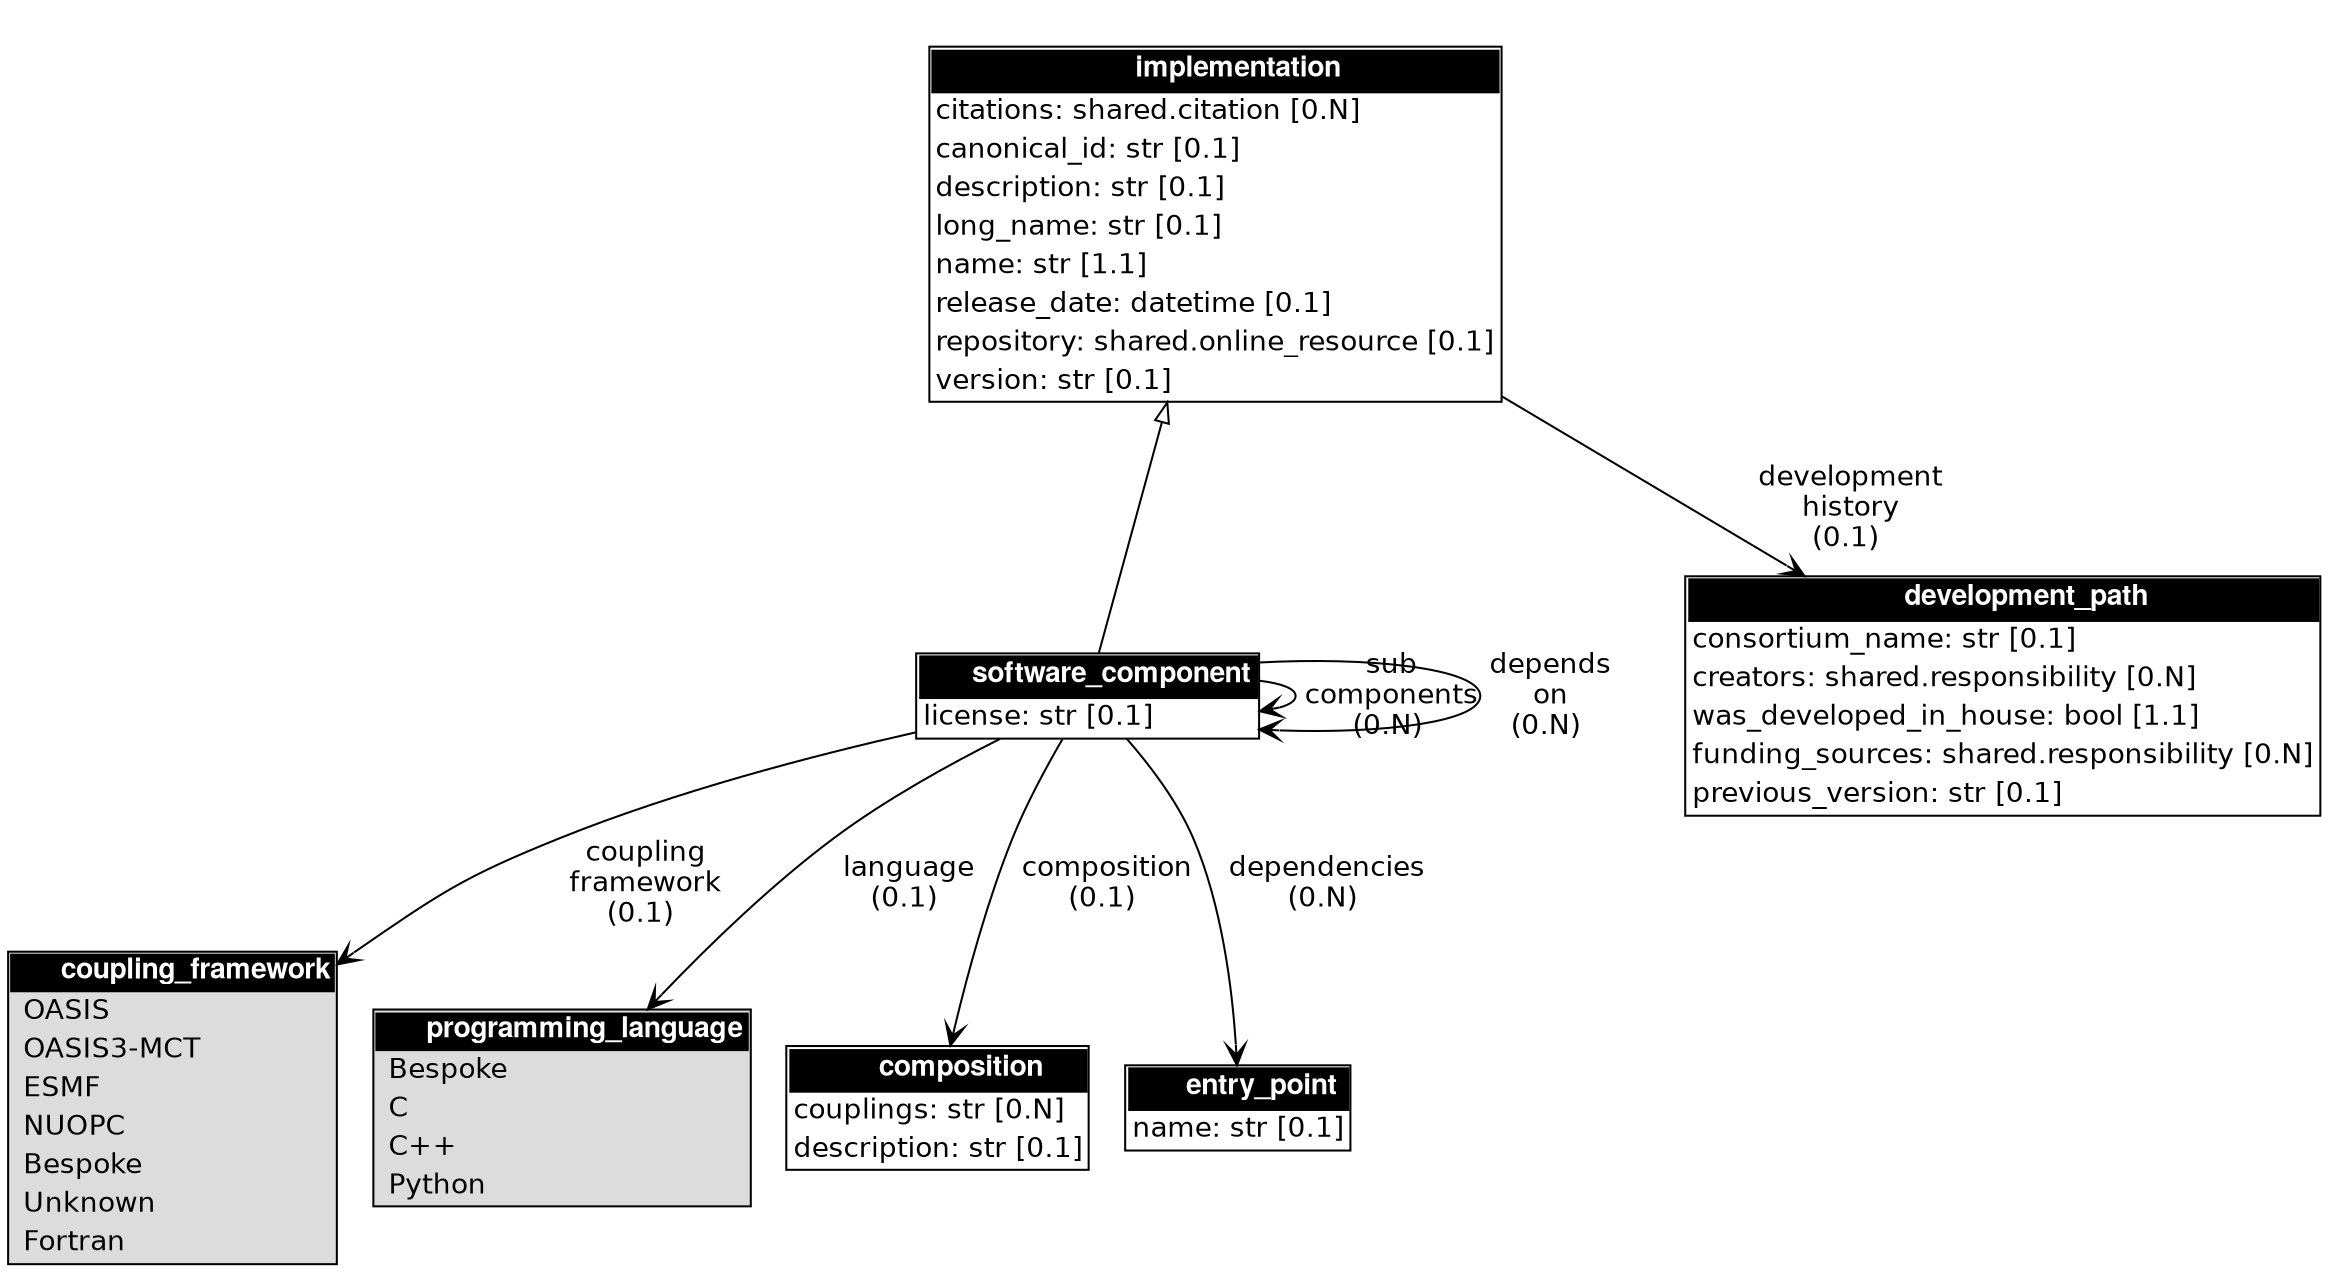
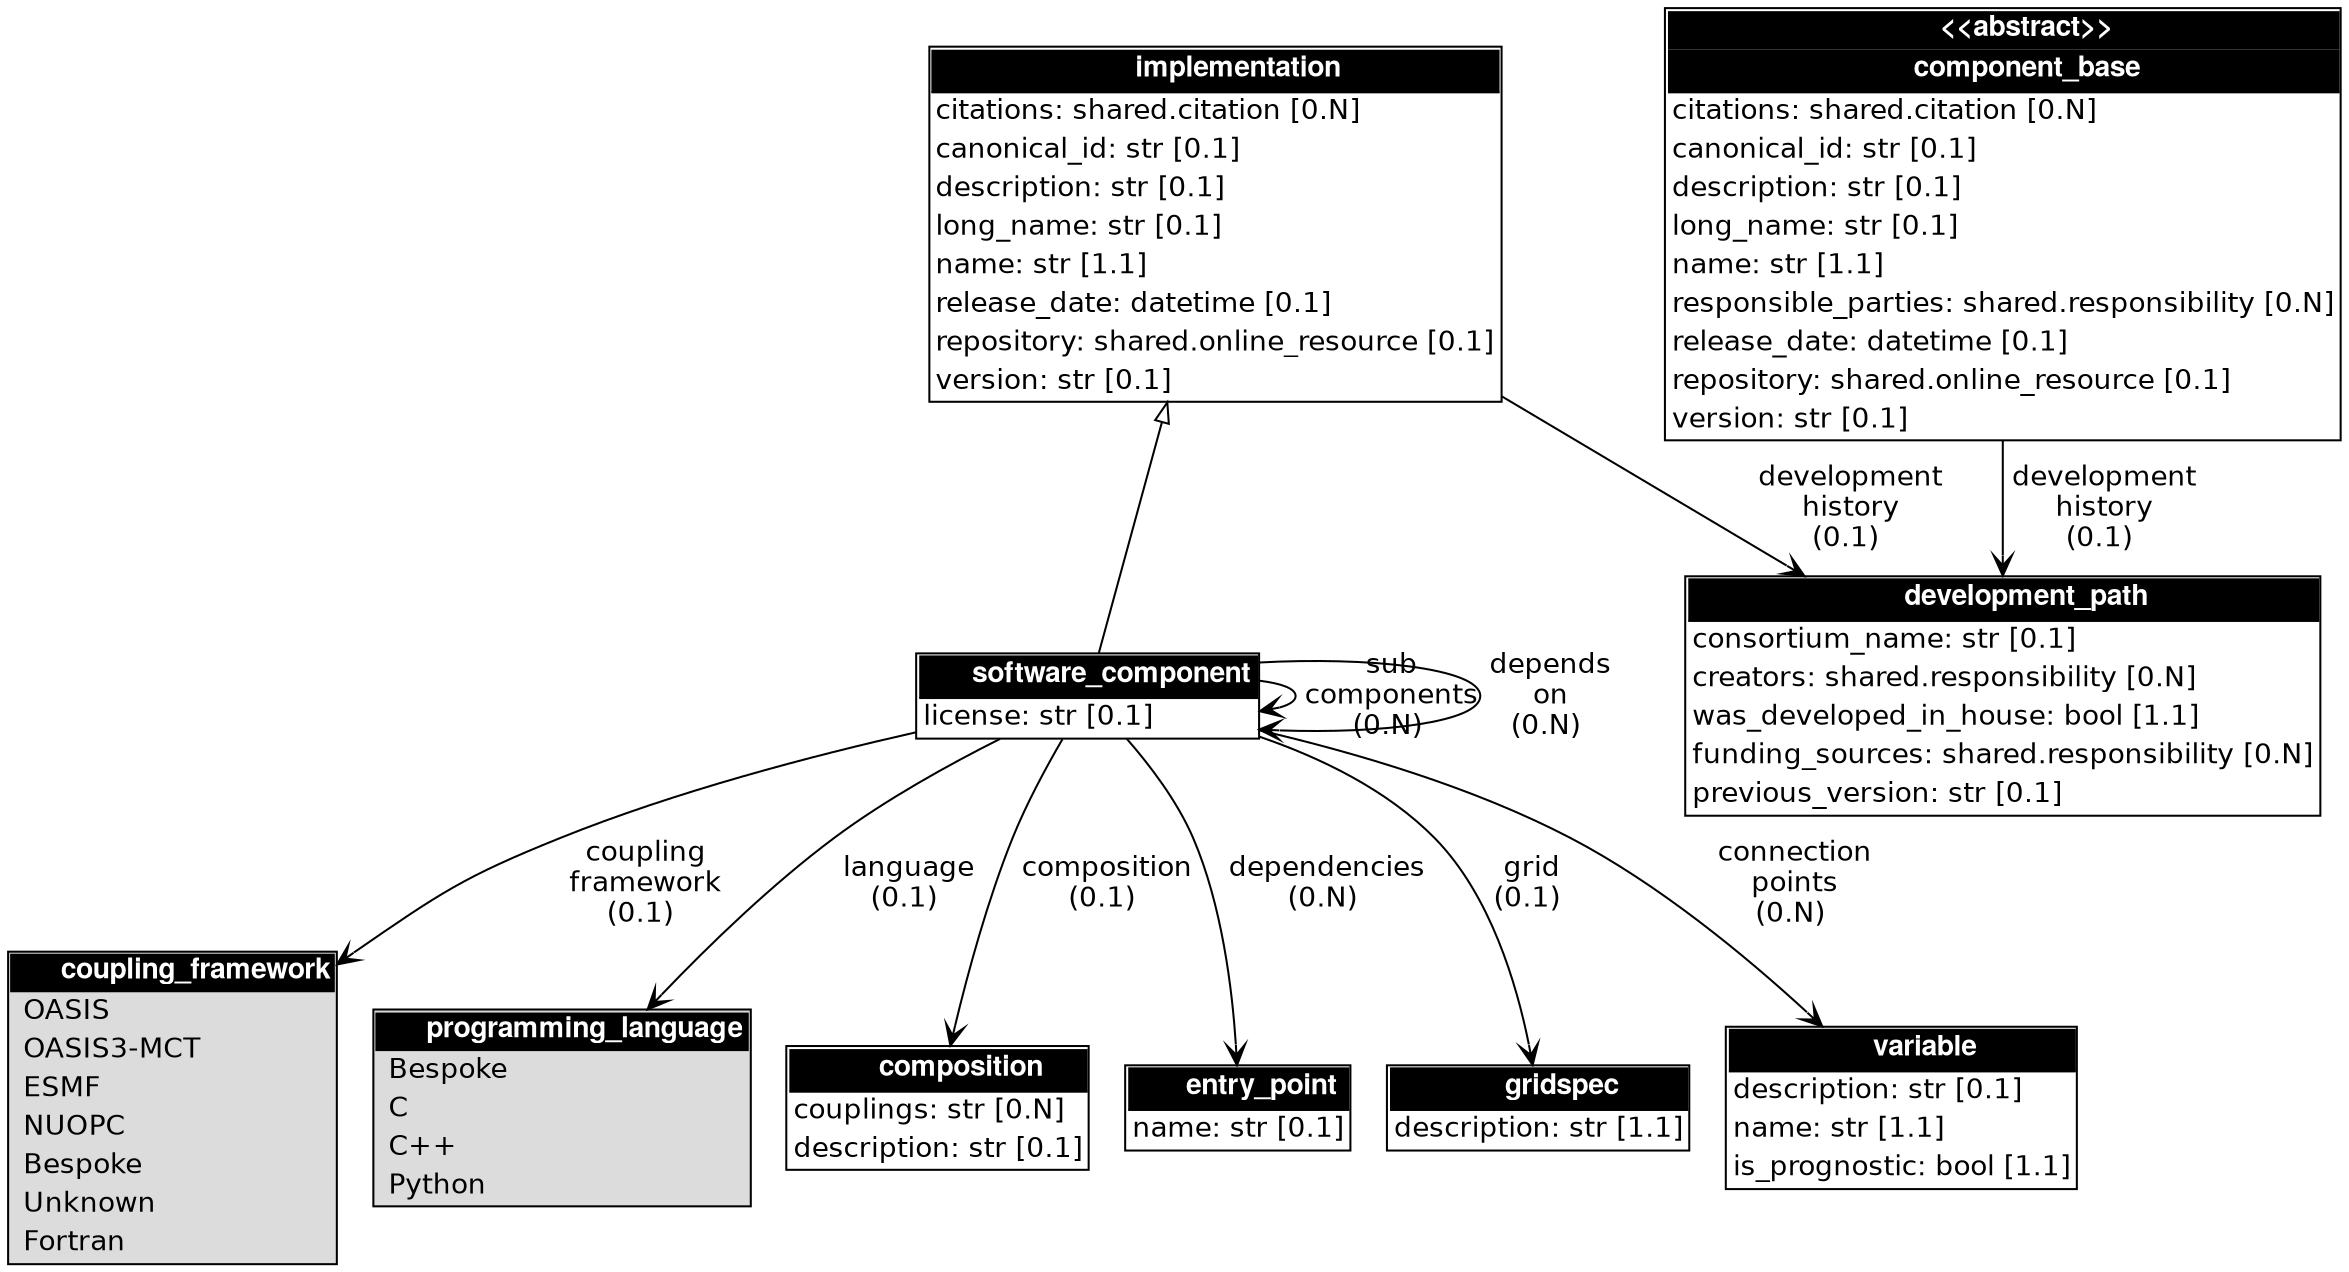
  digraph {
    fontname="DejaVu Sans"
    fontsize=8
    ranksep=0.3
    splines=True
    node [fontname="DejaVu Sans" shape=plain]
    edge [arrowhead=vee fontname="DejaVu Sans" headport=c labelangle=30.0 labeldistance=2.2 labelfloat=False tailport=c]
    n1 [label=<<TABLE BGCOLOR="gainsboro" BORDER="1" CELLBORDER="0" CELLSPACING="0">     <TR><TD ALIGN="CENTER" BGCOLOR="black" >     <FONT FACE="Helvetica Bold" COLOR="white">coupling_framework</FONT></TD></TR>               <TR><TD ALIGN="left" CELLPADDING="2" BORDER="0"> OASIS</TD></TR>       <TR><TD ALIGN="left" CELLPADDING="2" BORDER="0"> OASIS3-MCT</TD></TR>       <TR><TD ALIGN="left" CELLPADDING="2" BORDER="0"> ESMF</TD></TR>       <TR><TD ALIGN="left" CELLPADDING="2" BORDER="0"> NUOPC</TD></TR>       <TR><TD ALIGN="left" CELLPADDING="2" BORDER="0"> Bespoke</TD></TR>       <TR><TD ALIGN="left" CELLPADDING="2" BORDER="0"> Unknown</TD></TR>       <TR><TD ALIGN="left" CELLPADDING="2" BORDER="0"> Fortran</TD></TR>       </TABLE>>]
    n2 [label=<<TABLE BGCOLOR="gainsboro" BORDER="1" CELLBORDER="0" CELLSPACING="0">     <TR><TD ALIGN="CENTER" BGCOLOR="black" >     <FONT FACE="Helvetica Bold" COLOR="white">programming_language</FONT></TD></TR>               <TR><TD ALIGN="left" CELLPADDING="2" BORDER="0"> Bespoke</TD></TR>       <TR><TD ALIGN="left" CELLPADDING="2" BORDER="0"> C</TD></TR>       <TR><TD ALIGN="left" CELLPADDING="2" BORDER="0"> C++</TD></TR>       <TR><TD ALIGN="left" CELLPADDING="2" BORDER="0"> Python</TD></TR>       </TABLE>>]
+   n3 [label=<<TABLE BGCOLOR="white" BORDER="1" CELLBORDER="0" CELLSPACING="0">           <TR><TD ALIGN="CENTER" BGCOLOR="black">     <FONT FACE="Helvetica Bold" COLOR="white">&lt;&lt;abstract&gt;&gt;</FONT></TD></TR>     <TR><TD ALIGN="CENTER" BORDER="1" SIDES="B" BGCOLOR="black">     <FONT FACE="Helvetica Bold" COLOR="white">component_base</FONT></TD></TR>               <TR><TD ALIGN="LEFT" CELLPADDING="2">citations: shared.citation &#91;0.N&#93;</TD></TR><TR><TD ALIGN="LEFT" CELLPADDING="2">canonical_id: str &#91;0.1&#93;</TD></TR><TR><TD ALIGN="LEFT" CELLPADDING="2">description: str &#91;0.1&#93;</TD></TR><TR><TD ALIGN="LEFT" CELLPADDING="2">long_name: str &#91;0.1&#93;</TD></TR><TR><TD ALIGN="LEFT" CELLPADDING="2">name: str &#91;1.1&#93;</TD></TR><TR><TD ALIGN="LEFT" CELLPADDING="2">responsible_parties: shared.responsibility &#91;0.N&#93;</TD></TR><TR><TD ALIGN="LEFT" CELLPADDING="2">release_date: datetime &#91;0.1&#93;</TD></TR><TR><TD ALIGN="LEFT" CELLPADDING="2">repository: shared.online_resource &#91;0.1&#93;</TD></TR><TR><TD ALIGN="LEFT" CELLPADDING="2">version: str &#91;0.1&#93;</TD></TR>           </TABLE>>]
    n4 [label=<<TABLE BGCOLOR="white" BORDER="1" CELLBORDER="0" CELLSPACING="0">               <TR><TD ALIGN="CENTER" BORDER="1" SIDES="B" BGCOLOR="black">     <FONT FACE="Helvetica Bold" COLOR="white">development_path</FONT></TD></TR>               <TR><TD ALIGN="LEFT" CELLPADDING="2">consortium_name: str &#91;0.1&#93;</TD></TR><TR><TD ALIGN="LEFT" CELLPADDING="2">creators: shared.responsibility &#91;0.N&#93;</TD></TR><TR><TD ALIGN="LEFT" CELLPADDING="2">was_developed_in_house: bool &#91;1.1&#93;</TD></TR><TR><TD ALIGN="LEFT" CELLPADDING="2">funding_sources: shared.responsibility &#91;0.N&#93;</TD></TR><TR><TD ALIGN="LEFT" CELLPADDING="2">previous_version: str &#91;0.1&#93;</TD></TR>           </TABLE>>]
    n5 [label=<<TABLE BGCOLOR="white" BORDER="1" CELLBORDER="0" CELLSPACING="0">               <TR><TD ALIGN="CENTER" BORDER="1" SIDES="B" BGCOLOR="black">     <FONT FACE="Helvetica Bold" COLOR="white">software_component</FONT></TD></TR>               <TR><TD ALIGN="LEFT" CELLPADDING="2">license: str &#91;0.1&#93;</TD></TR>           </TABLE>>]
    n6 [label=<<TABLE BGCOLOR="white" BORDER="1" CELLBORDER="0" CELLSPACING="0">               <TR><TD ALIGN="CENTER" BORDER="1" SIDES="B" BGCOLOR="black">     <FONT FACE="Helvetica Bold" COLOR="white">composition</FONT></TD></TR>               <TR><TD ALIGN="LEFT" CELLPADDING="2">couplings: str &#91;0.N&#93;</TD></TR><TR><TD ALIGN="LEFT" CELLPADDING="2">description: str &#91;0.1&#93;</TD></TR>           </TABLE>>]
    n7 [label=<<TABLE BGCOLOR="white" BORDER="1" CELLBORDER="0" CELLSPACING="0">               <TR><TD ALIGN="CENTER" BORDER="1" SIDES="B" BGCOLOR="black">     <FONT FACE="Helvetica Bold" COLOR="white">entry_point</FONT></TD></TR>               <TR><TD ALIGN="LEFT" CELLPADDING="2">name: str &#91;0.1&#93;</TD></TR>           </TABLE>>]
+   n8 [label=<<TABLE BGCOLOR="white" BORDER="1" CELLBORDER="0" CELLSPACING="0">               <TR><TD ALIGN="CENTER" BORDER="1" SIDES="B" BGCOLOR="black">     <FONT FACE="Helvetica Bold" COLOR="white">gridspec</FONT></TD></TR>               <TR><TD ALIGN="LEFT" CELLPADDING="2">description: str &#91;1.1&#93;</TD></TR>           </TABLE>>]
+   n9 [label=<<TABLE BGCOLOR="white" BORDER="1" CELLBORDER="0" CELLSPACING="0">               <TR><TD ALIGN="CENTER" BORDER="1" SIDES="B" BGCOLOR="black">     <FONT FACE="Helvetica Bold" COLOR="white">variable</FONT></TD></TR>               <TR><TD ALIGN="LEFT" CELLPADDING="2">description: str &#91;0.1&#93;</TD></TR><TR><TD ALIGN="LEFT" CELLPADDING="2">name: str &#91;1.1&#93;</TD></TR><TR><TD ALIGN="LEFT" CELLPADDING="2">is_prognostic: bool &#91;1.1&#93;</TD></TR>           </TABLE>>]
    n10 [label=<<TABLE BGCOLOR="white" BORDER="1" CELLBORDER="0" CELLSPACING="0">               <TR><TD ALIGN="CENTER" BORDER="1" SIDES="B" BGCOLOR="black">     <FONT FACE="Helvetica Bold" COLOR="white">implementation</FONT></TD></TR>               <TR><TD ALIGN="LEFT" CELLPADDING="2">citations: shared.citation &#91;0.N&#93;</TD></TR><TR><TD ALIGN="LEFT" CELLPADDING="2">canonical_id: str &#91;0.1&#93;</TD></TR><TR><TD ALIGN="LEFT" CELLPADDING="2">description: str &#91;0.1&#93;</TD></TR><TR><TD ALIGN="LEFT" CELLPADDING="2">long_name: str &#91;0.1&#93;</TD></TR><TR><TD ALIGN="LEFT" CELLPADDING="2">name: str &#91;1.1&#93;</TD></TR><TR><TD ALIGN="LEFT" CELLPADDING="2">release_date: datetime &#91;0.1&#93;</TD></TR><TR><TD ALIGN="LEFT" CELLPADDING="2">repository: shared.online_resource &#91;0.1&#93;</TD></TR><TR><TD ALIGN="LEFT" CELLPADDING="2">version: str &#91;0.1&#93;</TD></TR>           </TABLE>>]
+   n3 -> n4 [label=" development\n history\n(0.1)"]
    n5 -> n1 [label=" coupling\n framework\n(0.1)"]
    n5 -> n2 [label=" language\n(0.1)"]
    n5 -> n5 [label=" sub\n components\n(0.N)"]
    n5 -> n5 [label=" depends\n on\n(0.N)"]
    n5 -> n6 [label=" composition\n(0.1)"]
    n5 -> n7 [label=" dependencies\n(0.N)"]
+   n5 -> n8 [label=" grid\n(0.1)"]
+   n5 -> n9 [label=" connection\n points\n(0.N)"]
    n10 -> n4 [label=" development\n history\n(0.1)"]
    n10 -> n5 [arrowtail=empty dir=back arrowhead="" labelangle="" labeldistance="" labelfloat=""]
  }
